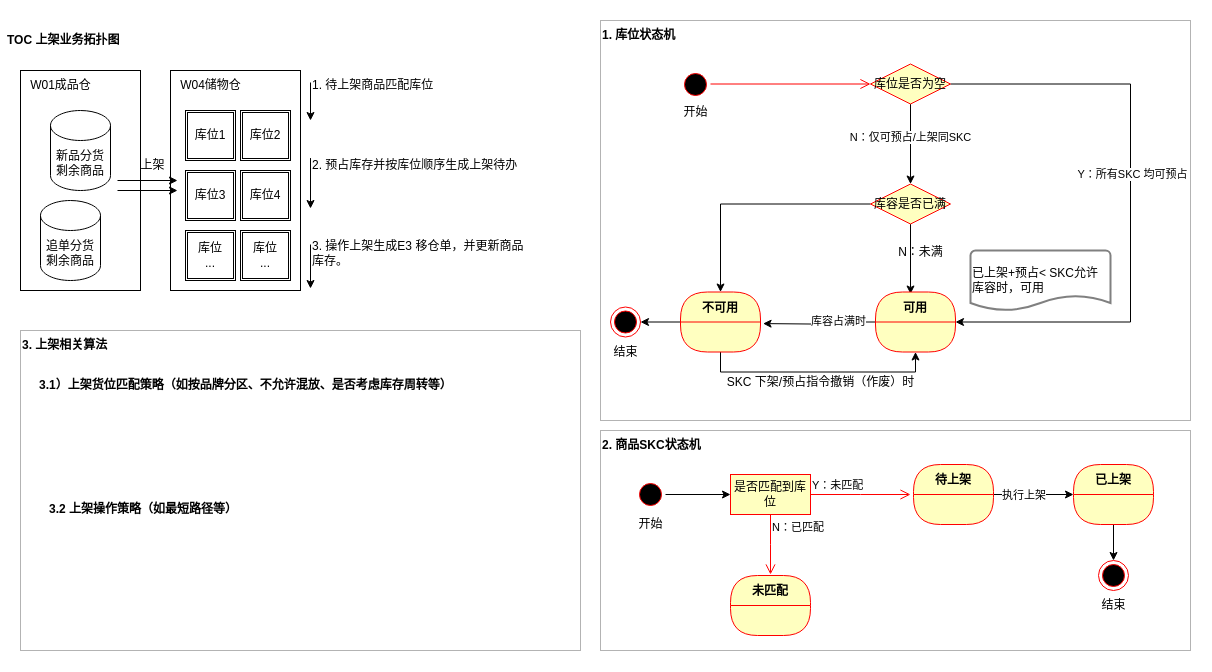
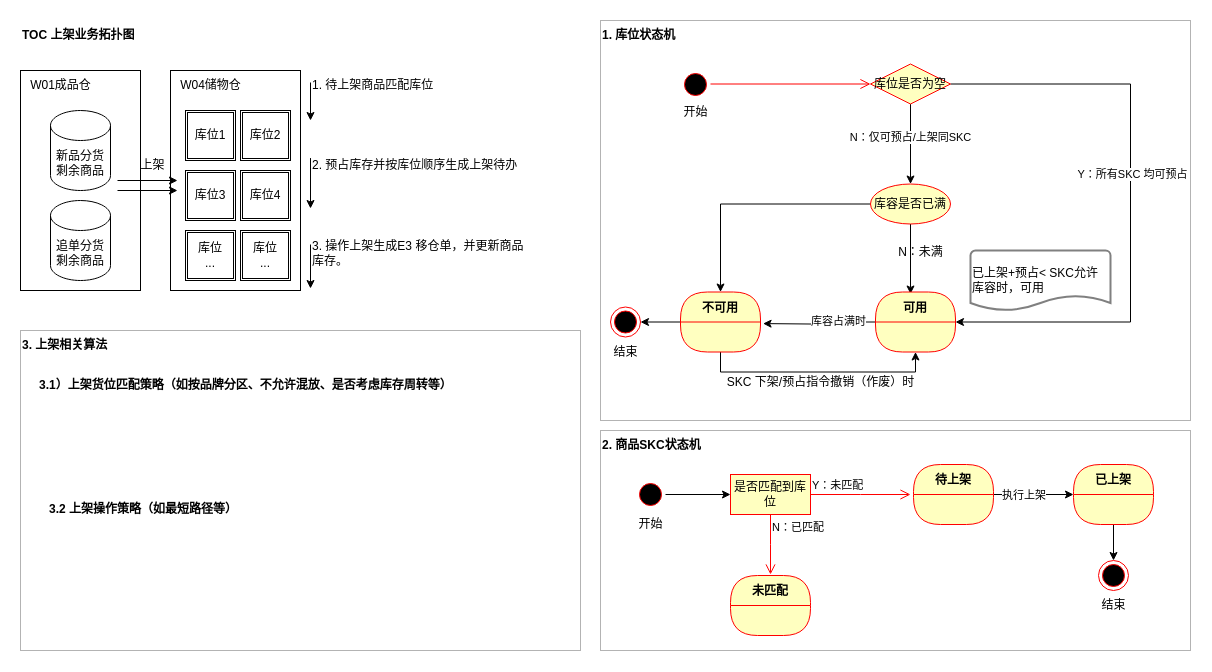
  <mxCell id="0" />
  <mxCell id="1" parent="0" />
- <mxCell id="2" value="TOC 上架业务拓扑图" style="text;html=1;align=left;verticalAlign=middle;resizable=0;points=[];autosize=1;strokeColor=none;fillColor=none;fontStyle=1" vertex="1" parent="1"><mxGeometry x="5" y="25" width="140" height="30" as="geometry" /></mxCell>
+ <mxCell id="2" value="TOC 上架业务拓扑图" style="text;html=1;align=left;verticalAlign=middle;resizable=0;points=[];autosize=1;strokeColor=none;fillColor=none;fontStyle=1" vertex="1" parent="1"><mxGeometry x="20" width="140" height="30" as="geometry" y="20" /></mxCell>
  <mxCell id="3" value="" style="rounded=0;whiteSpace=wrap;html=1;" vertex="1" parent="1"><mxGeometry x="20" y="70" width="120" height="220" as="geometry" /></mxCell>
  <mxCell id="4" value="W01成品仓" style="text;html=1;align=center;verticalAlign=middle;resizable=0;points=[];autosize=1;strokeColor=none;fillColor=none;" vertex="1" parent="1"><mxGeometry x="20" y="70" width="80" height="30" as="geometry" /></mxCell>
  <mxCell id="5" value="" style="rounded=0;whiteSpace=wrap;html=1;" vertex="1" parent="1"><mxGeometry x="170" y="70" width="130" height="220" as="geometry" /></mxCell>
  <mxCell id="6" value="W04储物仓" style="text;html=1;align=center;verticalAlign=middle;resizable=0;points=[];autosize=1;strokeColor=none;fillColor=none;" vertex="1" parent="1"><mxGeometry x="170" y="70" width="80" height="30" as="geometry" /></mxCell>
  <mxCell id="7" value="新品分货剩余商品" style="shape=cylinder3;whiteSpace=wrap;html=1;boundedLbl=1;backgroundOutline=1;size=15;" vertex="1" parent="1"><mxGeometry x="50" y="110" width="60" height="80" as="geometry" /></mxCell>
- <mxCell id="8" value="追单分货剩余商品" style="shape=cylinder3;whiteSpace=wrap;html=1;boundedLbl=1;backgroundOutline=1;size=15;" vertex="1" parent="1"><mxGeometry x="40" y="200" width="60" height="80" as="geometry" /></mxCell>
+ <mxCell id="8" value="追单分货剩余商品" style="shape=cylinder3;whiteSpace=wrap;html=1;boundedLbl=1;backgroundOutline=1;size=15;" vertex="1" parent="1"><mxGeometry x="50" y="200" width="60" height="80" as="geometry" /></mxCell>
  <mxCell id="9" value="库位1" style="shape=ext;double=1;whiteSpace=wrap;html=1;aspect=fixed;" vertex="1" parent="1"><mxGeometry x="185" y="110" width="50" height="50" as="geometry" /></mxCell>
  <mxCell id="10" value="库位2" style="shape=ext;double=1;whiteSpace=wrap;html=1;aspect=fixed;" vertex="1" parent="1"><mxGeometry x="240" y="110" width="50" height="50" as="geometry" /></mxCell>
  <mxCell id="11" value="库位4" style="shape=ext;double=1;whiteSpace=wrap;html=1;aspect=fixed;" vertex="1" parent="1"><mxGeometry x="240" y="170" width="50" height="50" as="geometry" /></mxCell>
  <mxCell id="12" value="库位3" style="shape=ext;double=1;whiteSpace=wrap;html=1;aspect=fixed;" vertex="1" parent="1"><mxGeometry x="185" y="170" width="50" height="50" as="geometry" /></mxCell>
  <mxCell id="13" value="库位&lt;br&gt;..." style="shape=ext;double=1;whiteSpace=wrap;html=1;aspect=fixed;" vertex="1" parent="1"><mxGeometry x="185" y="230" width="50" height="50" as="geometry" /></mxCell>
  <mxCell id="14" value="库位&lt;br&gt;..." style="shape=ext;double=1;whiteSpace=wrap;html=1;aspect=fixed;" vertex="1" parent="1"><mxGeometry x="240" y="230" width="50" height="50" as="geometry" /></mxCell>
  <mxCell id="15" value="" style="group" vertex="1" connectable="0" parent="1"><mxGeometry x="117" y="180" width="60" height="10" as="geometry" /></mxCell>
  <mxCell id="16" value="" style="endArrow=classic;html=1;rounded=0;" edge="1" parent="15"><mxGeometry width="50" height="50" relative="1" as="geometry"><mxPoint y="10" as="sourcePoint" /><mxPoint x="60" y="10" as="targetPoint" /></mxGeometry></mxCell>
  <mxCell id="17" value="" style="endArrow=classic;html=1;rounded=0;" edge="1" parent="15"><mxGeometry width="50" height="50" relative="1" as="geometry"><mxPoint as="sourcePoint" /><mxPoint x="60" as="targetPoint" /></mxGeometry></mxCell>
  <mxCell id="18" value="" style="rounded=0;whiteSpace=wrap;html=1;strokeColor=#B3B3B3;" vertex="1" parent="1"><mxGeometry x="600" width="590" height="400" as="geometry" y="20" /></mxCell>
  <mxCell id="19" value="" style="ellipse;html=1;shape=startState;fillColor=#000000;strokeColor=#ff0000;" vertex="1" parent="1"><mxGeometry x="680" y="69" width="30" height="30" as="geometry" /></mxCell>
  <mxCell id="20" value="" style="edgeStyle=orthogonalEdgeStyle;html=1;verticalAlign=bottom;endArrow=open;endSize=8;strokeColor=#ff0000;rounded=0;" edge="1" parent="1" source="19"><mxGeometry relative="1" as="geometry"><mxPoint x="870" y="83.5" as="targetPoint" /></mxGeometry></mxCell>
  <mxCell id="21" value="开始" style="text;html=1;align=center;verticalAlign=middle;resizable=0;points=[];autosize=1;strokeColor=none;fillColor=none;" vertex="1" parent="1"><mxGeometry x="670" y="96.5" width="50" height="30" as="geometry" /></mxCell>
  <mxCell id="22" value="" style="edgeStyle=orthogonalEdgeStyle;rounded=0;orthogonalLoop=1;jettySize=auto;html=1;entryX=1;entryY=0.5;entryDx=0;entryDy=0;" edge="1" parent="1" source="26" target="33"><mxGeometry relative="1" as="geometry"><mxPoint x="1110" y="83.5" as="targetPoint" /><Array as="points"><mxPoint x="1130" y="84" /><mxPoint x="1130" y="322" /></Array></mxGeometry></mxCell>
  <mxCell id="23" value="Y：所有SKC 均可预占" style="edgeLabel;html=1;align=center;verticalAlign=middle;resizable=0;points=[];" vertex="1" connectable="0" parent="22"><mxGeometry x="-0.088" y="1" relative="1" as="geometry"><mxPoint as="offset" /></mxGeometry></mxCell>
  <mxCell id="24" value="" style="edgeStyle=orthogonalEdgeStyle;rounded=0;orthogonalLoop=1;jettySize=auto;html=1;" edge="1" parent="1" source="26" target="29"><mxGeometry relative="1" as="geometry" /></mxCell>
  <mxCell id="25" value="N：仅可预占/上架同SKC" style="edgeLabel;html=1;align=center;verticalAlign=middle;resizable=0;points=[];" vertex="1" connectable="0" parent="24"><mxGeometry x="-0.165" y="-1" relative="1" as="geometry"><mxPoint as="offset" /></mxGeometry></mxCell>
  <mxCell id="26" value="库位是否为空" style="rhombus;whiteSpace=wrap;html=1;fontColor=#000000;fillColor=#ffffc0;strokeColor=#ff0000;" vertex="1" parent="1"><mxGeometry x="870" y="63.5" width="80" height="40" as="geometry" /></mxCell>
  <mxCell id="27" value="" style="edgeStyle=orthogonalEdgeStyle;rounded=0;orthogonalLoop=1;jettySize=auto;html=1;" edge="1" parent="1" source="29"><mxGeometry relative="1" as="geometry"><mxPoint x="910" y="293.5" as="targetPoint" /></mxGeometry></mxCell>
  <mxCell id="28" value="" style="edgeStyle=orthogonalEdgeStyle;rounded=0;orthogonalLoop=1;jettySize=auto;html=1;" edge="1" parent="1" source="29" target="37"><mxGeometry relative="1" as="geometry"><mxPoint x="810" y="203.5" as="targetPoint" /></mxGeometry></mxCell>
- <mxCell id="29" value="库容是否已满" style="rhombus;whiteSpace=wrap;html=1;fontColor=#000000;fillColor=#ffffc0;strokeColor=#ff0000;" vertex="1" parent="1"><mxGeometry x="870" y="183.5" width="80" height="40" as="geometry" /></mxCell>
+ <mxCell id="29" value="库容是否已满" style="ellipse;whiteSpace=wrap;html=1;fontColor=#000000;fillColor=#ffffc0;strokeColor=#ff0000;" vertex="1" parent="1"><mxGeometry x="870" y="183.5" width="80" height="40" as="geometry" /></mxCell>
  <mxCell id="30" value="已上架+预占&amp;lt; SKC允许库容时，可用" style="strokeWidth=2;html=1;shape=mxgraph.flowchart.document2;whiteSpace=wrap;size=0.25;align=left;strokeColor=#808080;" vertex="1" parent="1"><mxGeometry x="970" y="250" width="140" height="60" as="geometry" /></mxCell>
  <mxCell id="31" value="" style="edgeStyle=orthogonalEdgeStyle;rounded=0;orthogonalLoop=1;jettySize=auto;html=1;entryX=1.032;entryY=0.053;entryDx=0;entryDy=0;entryPerimeter=0;" edge="1" parent="1" source="33"><mxGeometry relative="1" as="geometry"><mxPoint x="762.56" y="323.09" as="targetPoint" /></mxGeometry></mxCell>
  <mxCell id="32" value="库容占满时" style="edgeLabel;html=1;align=center;verticalAlign=middle;resizable=0;points=[];" vertex="1" connectable="0" parent="31"><mxGeometry x="-0.331" y="-1" relative="1" as="geometry"><mxPoint as="offset" /></mxGeometry></mxCell>
  <mxCell id="33" value="可用" style="swimlane;fontStyle=1;align=center;verticalAlign=middle;childLayout=stackLayout;horizontal=1;startSize=30;horizontalStack=0;resizeParent=0;resizeLast=1;container=0;fontColor=#000000;collapsible=0;rounded=1;arcSize=30;strokeColor=#ff0000;fillColor=#ffffc0;swimlaneFillColor=#ffffc0;dropTarget=0;" vertex="1" parent="1"><mxGeometry x="875" y="291.5" width="80" height="60" as="geometry" /></mxCell>
  <mxCell id="34" value="N：未满" style="text;html=1;align=center;verticalAlign=middle;resizable=0;points=[];autosize=1;strokeColor=none;fillColor=none;" vertex="1" parent="1"><mxGeometry x="885" y="236.5" width="70" height="30" as="geometry" /></mxCell>
  <mxCell id="35" value="" style="edgeStyle=orthogonalEdgeStyle;rounded=0;orthogonalLoop=1;jettySize=auto;html=1;entryX=1;entryY=0.5;entryDx=0;entryDy=0;" edge="1" parent="1" source="37" target="38"><mxGeometry relative="1" as="geometry"><Array as="points" /></mxGeometry></mxCell>
  <mxCell id="36" value="" style="edgeStyle=orthogonalEdgeStyle;rounded=0;orthogonalLoop=1;jettySize=auto;html=1;entryX=0.5;entryY=1;entryDx=0;entryDy=0;exitX=0.5;exitY=1;exitDx=0;exitDy=0;" edge="1" parent="1" source="37" target="33"><mxGeometry relative="1" as="geometry"><mxPoint x="720" y="431.5" as="targetPoint" /></mxGeometry></mxCell>
  <mxCell id="37" value="不可用" style="swimlane;fontStyle=1;align=center;verticalAlign=middle;childLayout=stackLayout;horizontal=1;startSize=30;horizontalStack=0;resizeParent=0;resizeLast=1;container=0;fontColor=#000000;collapsible=0;rounded=1;arcSize=30;strokeColor=#ff0000;fillColor=#ffffc0;swimlaneFillColor=#ffffc0;dropTarget=0;" vertex="1" parent="1"><mxGeometry x="680" y="291.5" width="80" height="60" as="geometry" /></mxCell>
  <mxCell id="38" value="" style="ellipse;html=1;shape=endState;fillColor=#000000;strokeColor=#ff0000;" vertex="1" parent="1"><mxGeometry x="610" y="306.5" width="30" height="30" as="geometry" /></mxCell>
  <mxCell id="39" value="结束" style="text;html=1;align=center;verticalAlign=middle;resizable=0;points=[];autosize=1;strokeColor=none;fillColor=none;" vertex="1" parent="1"><mxGeometry x="600" y="336.5" width="50" height="30" as="geometry" /></mxCell>
  <mxCell id="40" value="SKC 下架/预占指令撤销（作废）时" style="text;html=1;align=center;verticalAlign=middle;resizable=0;points=[];autosize=1;strokeColor=none;fillColor=none;" vertex="1" parent="1"><mxGeometry x="715" y="366.5" width="210" height="30" as="geometry" /></mxCell>
  <mxCell id="41" value="1. 库位状态机" style="text;html=1;align=left;verticalAlign=middle;resizable=0;points=[];autosize=1;strokeColor=none;fillColor=none;fontStyle=1" vertex="1" parent="1"><mxGeometry x="600" width="100" height="30" as="geometry" y="20" /></mxCell>
  <mxCell id="42" value="" style="rounded=0;whiteSpace=wrap;html=1;strokeColor=#B3B3B3;" vertex="1" parent="1"><mxGeometry x="600" y="430" width="590" height="220" as="geometry" /></mxCell>
  <mxCell id="43" value="" style="edgeStyle=orthogonalEdgeStyle;rounded=0;orthogonalLoop=1;jettySize=auto;html=1;" edge="1" parent="1" source="44" target="56"><mxGeometry relative="1" as="geometry" /></mxCell>
  <mxCell id="44" value="" style="ellipse;html=1;shape=startState;fillColor=#000000;strokeColor=#ff0000;" vertex="1" parent="1"><mxGeometry x="635" y="479" width="30" height="30" as="geometry" /></mxCell>
  <mxCell id="45" value="2. 商品SKC状态机" style="text;html=1;align=left;verticalAlign=middle;resizable=0;points=[];autosize=1;strokeColor=none;fillColor=none;fontStyle=1" vertex="1" parent="1"><mxGeometry x="600" y="430" width="120" height="30" as="geometry" /></mxCell>
  <mxCell id="46" value="" style="group" vertex="1" connectable="0" parent="1"><mxGeometry x="310" y="70" width="140" height="92" as="geometry" /></mxCell>
  <mxCell id="47" value="" style="endArrow=classic;html=1;rounded=0;" edge="1" parent="46"><mxGeometry width="50" height="50" relative="1" as="geometry"><mxPoint y="12" as="sourcePoint" /><mxPoint y="50" as="targetPoint" /></mxGeometry></mxCell>
  <mxCell id="48" value="1. 待上架商品匹配库位" style="text;html=1;align=left;verticalAlign=middle;resizable=0;points=[];autosize=1;strokeColor=none;fillColor=none;" vertex="1" parent="46"><mxGeometry width="140" height="30" as="geometry" /></mxCell>
  <mxCell id="49" value="" style="group" vertex="1" connectable="0" parent="1"><mxGeometry x="310" y="150" width="230" height="58" as="geometry" /></mxCell>
  <mxCell id="50" value="" style="endArrow=classic;html=1;rounded=0;" edge="1" parent="49"><mxGeometry width="50" height="50" relative="1" as="geometry"><mxPoint y="7.565" as="sourcePoint" /><mxPoint y="58" as="targetPoint" /></mxGeometry></mxCell>
  <mxCell id="51" value="2. 预占库存并按库位顺序生成上架待办" style="text;html=1;align=left;verticalAlign=middle;resizable=0;points=[];autosize=1;strokeColor=none;fillColor=none;" vertex="1" parent="49"><mxGeometry width="230" height="30" as="geometry" /></mxCell>
  <mxCell id="52" value="" style="group" vertex="1" connectable="0" parent="1"><mxGeometry x="310" y="200" width="290" height="92" as="geometry" /></mxCell>
  <mxCell id="53" value="" style="endArrow=classic;html=1;rounded=0;" edge="1" parent="52"><mxGeometry width="50" height="50" relative="1" as="geometry"><mxPoint y="44" as="sourcePoint" /><mxPoint y="88" as="targetPoint" /></mxGeometry></mxCell>
  <mxCell id="54" value="3. 操作上架生成E3&lt;span style=&quot;white-space: pre;&quot;&gt; &lt;/span&gt;移仓单，并更新商品&lt;br&gt;库存。" style="text;html=1;align=left;verticalAlign=middle;resizable=0;points=[];autosize=1;strokeColor=none;fillColor=none;" vertex="1" parent="52"><mxGeometry y="33" width="240" height="40" as="geometry" /></mxCell>
  <mxCell id="55" value="开始" style="text;html=1;align=center;verticalAlign=middle;resizable=0;points=[];autosize=1;strokeColor=none;fillColor=none;" vertex="1" parent="1"><mxGeometry x="625" y="509" width="50" height="30" as="geometry" /></mxCell>
  <mxCell id="56" value="是否匹配到库位" style="whiteSpace=wrap;html=1;fontColor=#000000;fillColor=#ffffc0;strokeColor=#ff0000;rounded=0;" vertex="1" parent="1"><mxGeometry x="730" y="474" width="80" height="40" as="geometry" /></mxCell>
  <mxCell id="57" value="Y：未匹配" style="edgeStyle=orthogonalEdgeStyle;html=1;align=left;verticalAlign=bottom;endArrow=open;endSize=8;strokeColor=#ff0000;rounded=0;" edge="1" source="56" parent="1"><mxGeometry x="-1" relative="1" as="geometry"><mxPoint x="910" y="494" as="targetPoint" /></mxGeometry></mxCell>
  <mxCell id="58" value="N：已匹配" style="edgeStyle=orthogonalEdgeStyle;html=1;align=left;verticalAlign=top;endArrow=open;endSize=8;strokeColor=#ff0000;rounded=0;" edge="1" source="56" parent="1"><mxGeometry x="-1" relative="1" as="geometry"><mxPoint x="770" y="574" as="targetPoint" /></mxGeometry></mxCell>
  <mxCell id="59" value="" style="edgeStyle=orthogonalEdgeStyle;rounded=0;orthogonalLoop=1;jettySize=auto;html=1;" edge="1" parent="1" source="61" target="64"><mxGeometry relative="1" as="geometry" /></mxCell>
  <mxCell id="60" value="执行上架" style="edgeLabel;html=1;align=right;verticalAlign=middle;resizable=0;points=[];" vertex="1" connectable="0" parent="59"><mxGeometry x="0.324" relative="1" as="geometry"><mxPoint as="offset" /></mxGeometry></mxCell>
  <mxCell id="61" value="待上架" style="swimlane;fontStyle=1;align=center;verticalAlign=middle;childLayout=stackLayout;horizontal=1;startSize=30;horizontalStack=0;resizeParent=0;resizeLast=1;container=0;fontColor=#000000;collapsible=0;rounded=1;arcSize=30;strokeColor=#ff0000;fillColor=#ffffc0;swimlaneFillColor=#ffffc0;dropTarget=0;" vertex="1" parent="1"><mxGeometry x="913" y="464" width="80" height="60" as="geometry" /></mxCell>
  <mxCell id="62" value="未匹配" style="swimlane;fontStyle=1;align=center;verticalAlign=middle;childLayout=stackLayout;horizontal=1;startSize=30;horizontalStack=0;resizeParent=0;resizeLast=1;container=0;fontColor=#000000;collapsible=0;rounded=1;arcSize=30;strokeColor=#ff0000;fillColor=#ffffc0;swimlaneFillColor=#ffffc0;dropTarget=0;" vertex="1" parent="1"><mxGeometry x="730" y="575" width="80" height="60" as="geometry" /></mxCell>
  <mxCell id="63" value="" style="edgeStyle=orthogonalEdgeStyle;rounded=0;orthogonalLoop=1;jettySize=auto;html=1;" edge="1" parent="1" source="64" target="65"><mxGeometry relative="1" as="geometry" /></mxCell>
  <mxCell id="64" value="已上架" style="swimlane;fontStyle=1;align=center;verticalAlign=middle;childLayout=stackLayout;horizontal=1;startSize=30;horizontalStack=0;resizeParent=0;resizeLast=1;container=0;fontColor=#000000;collapsible=0;rounded=1;arcSize=30;strokeColor=#ff0000;fillColor=#ffffc0;swimlaneFillColor=#ffffc0;dropTarget=0;" vertex="1" parent="1"><mxGeometry x="1073" y="464" width="80" height="60" as="geometry" /></mxCell>
  <mxCell id="65" value="" style="ellipse;html=1;shape=endState;fillColor=#000000;strokeColor=#ff0000;" vertex="1" parent="1"><mxGeometry x="1098" y="560" width="30" height="30" as="geometry" /></mxCell>
  <mxCell id="66" value="结束" style="text;html=1;align=center;verticalAlign=middle;resizable=0;points=[];autosize=1;strokeColor=none;fillColor=none;" vertex="1" parent="1"><mxGeometry x="1088" y="590" width="50" height="30" as="geometry" /></mxCell>
  <mxCell id="67" value="上架" style="text;html=1;align=center;verticalAlign=middle;resizable=0;points=[];autosize=1;strokeColor=none;fillColor=none;" vertex="1" parent="1"><mxGeometry x="127" y="150" width="50" height="30" as="geometry" /></mxCell>
  <mxCell id="68" value="" style="rounded=0;whiteSpace=wrap;html=1;strokeColor=#B3B3B3;" vertex="1" parent="1"><mxGeometry x="20" y="330" width="560" height="320" as="geometry" /></mxCell>
  <mxCell id="69" value="3. 上架相关算法" style="text;html=1;align=left;verticalAlign=middle;resizable=0;points=[];autosize=1;strokeColor=none;fillColor=none;fontStyle=1" vertex="1" parent="1"><mxGeometry x="20" y="330" width="110" height="30" as="geometry" /></mxCell>
  <mxCell id="70" value="3.1）上架货位匹配策略（如按品牌分区、不允许混放、是否考虑库存周转等）" style="text;html=1;align=left;verticalAlign=middle;resizable=0;points=[];autosize=1;strokeColor=none;fillColor=none;fontStyle=1" vertex="1" parent="1"><mxGeometry x="37" y="370" width="440" height="30" as="geometry" /></mxCell>
  <mxCell id="71" value="3.2 上架操作策略（如最短路径等）" style="text;html=1;align=left;verticalAlign=middle;resizable=0;points=[];autosize=1;strokeColor=none;fillColor=none;fontStyle=1" vertex="1" parent="1"><mxGeometry x="47" y="494" width="210" height="30" as="geometry" /></mxCell>
